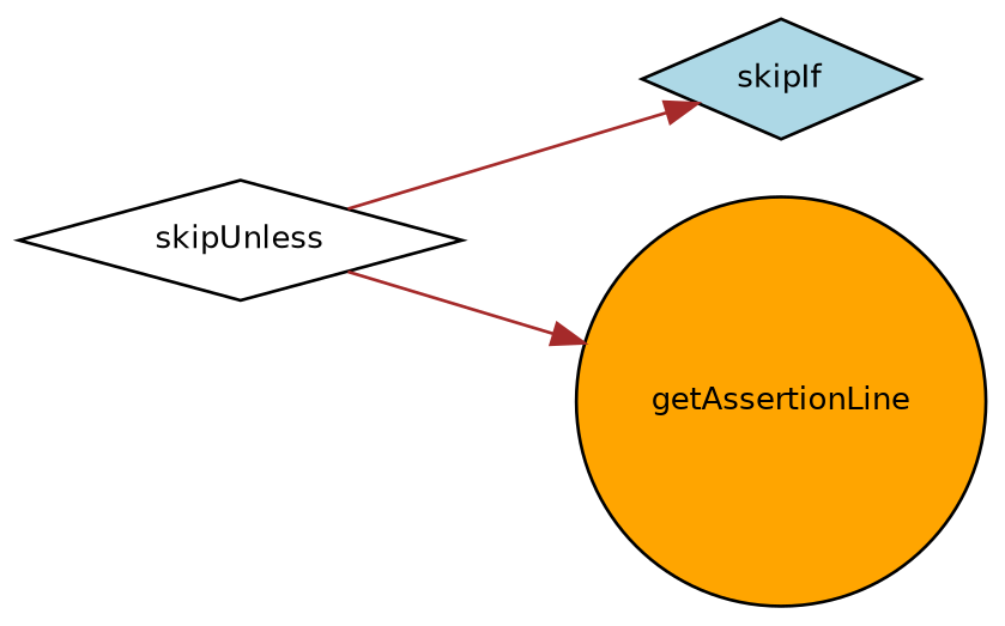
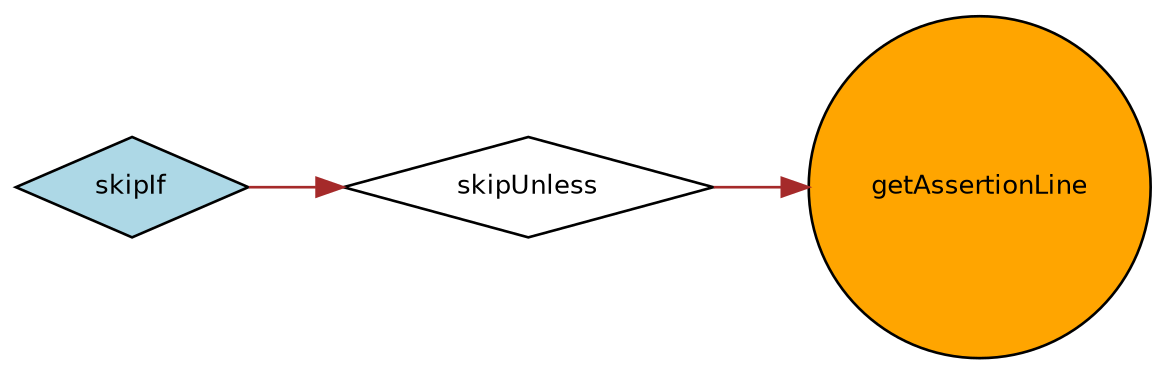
  digraph {
    rankdir=LR
    node [color=black fontname=Helvetica fontsize=10 shape=diamond style=filled]
    edge [color=brown fontname=Helvetica fontsize=10 labelfontname=Helvetica labelfontsize=10 style=solid]
    n1 [fillcolor=white fontcolor=black height=0.2 label=skipUnless width=0.4]
    n2 [fillcolor=lightblue height=0.2 label=skipIf width=0.4]
    n3 [fillcolor=orange height=0.2 label=getAssertionLine shape=circle width=0.4]
-   n1 -> n2
+   n2 -> n1
    n1 -> n3
  }
